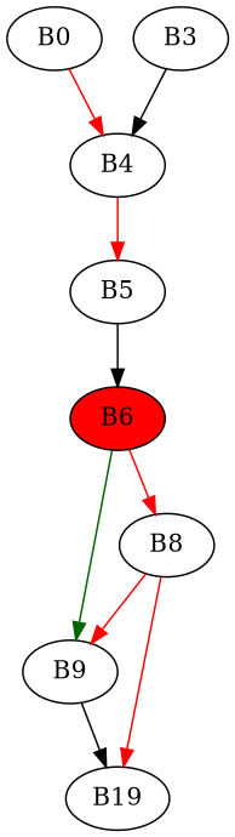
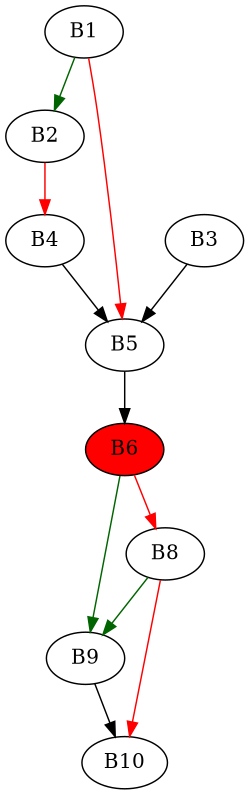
  strict digraph {
-   B2 [label=B0]
+   B1 [entry=true]
+   B2
    B5
    B4
    B6 [fillcolor=red style=filled]
    B3
    B9
    B8
-   B10 [label=B19]
+   B10
+   B1 -> B2 [color=darkgreen]
+   B1 -> B5 [color=red]
    B2 -> B4 [color=red]
    B5 -> B6
-   B4 -> B5 [color=red]
+   B4 -> B5
    B6 -> B9 [color=darkgreen]
    B6 -> B8 [color=red]
-   B3 -> B4
+   B3 -> B5
    B9 -> B10
-   B8 -> B9 [color=red]
+   B8 -> B9 [color=darkgreen]
    B8 -> B10 [color=red]
  }
